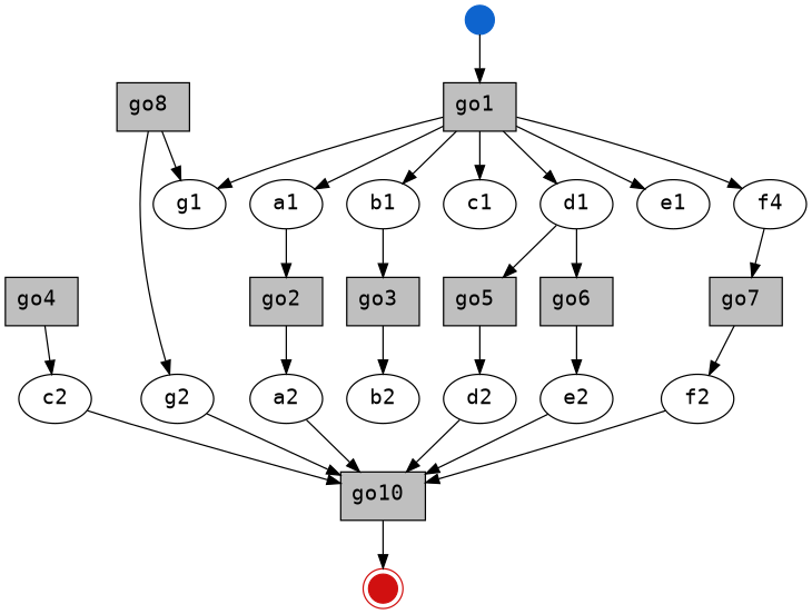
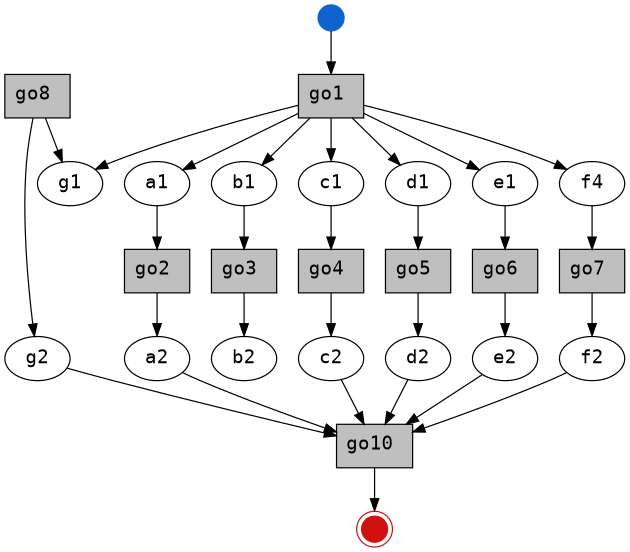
  digraph {
    fontname="DejaVu Sans Mono"
    node [color=black fillcolor=white fontname="DejaVu Sans Mono" fontsize=16 shape=ellipse style=filled]
    edge [color="#000000" fontname="DejaVu Sans Mono"]
    a1
    b1
    c1
    d1
    e1
    n6 [label=f4]
    g1
    a2
    b2
    c2
    d2
    e2
    f2
    g2
    n15 [fillcolor=gray75 label=<<FONT POINT-SIZE="16">go2</FONT><FONT POINT-SIZE="10" COLOR="blue"> </FONT>> shape=box fontsize=""]
    n16 [fillcolor=gray75 label=<<FONT POINT-SIZE="16">go3</FONT><FONT POINT-SIZE="10" COLOR="blue"> </FONT>> shape=box fontsize=""]
    n17 [fillcolor=gray75 label=<<FONT POINT-SIZE="16">go4</FONT><FONT POINT-SIZE="10" COLOR="blue"> </FONT>> shape=box fontsize=""]
    n18 [fillcolor=gray75 label=<<FONT POINT-SIZE="16">go5</FONT><FONT POINT-SIZE="10" COLOR="blue"> </FONT>> shape=box fontsize=""]
    n19 [fillcolor=gray75 label=<<FONT POINT-SIZE="16">go6</FONT><FONT POINT-SIZE="10" COLOR="blue"> </FONT>> shape=box fontsize=""]
    n20 [fillcolor=gray75 label=<<FONT POINT-SIZE="16">go7</FONT><FONT POINT-SIZE="10" COLOR="blue"> </FONT>> shape=box fontsize=""]
    n21 [fillcolor=gray75 label=<<FONT POINT-SIZE="16">go10</FONT><FONT POINT-SIZE="10" COLOR="blue"> </FONT>> shape=box fontsize=""]
    initial [color="#0e64ce" shape=point width=0.3 fillcolor="" fontsize=""]
    n23 [fillcolor=gray75 label=<<FONT POINT-SIZE="16">go1</FONT><FONT POINT-SIZE="10" COLOR="blue"> </FONT>> shape=box fontsize=""]
    terminal [color="#d11010" peripheries=2 shape=point width=0.3 fillcolor="" fontsize=""]
    n25 [fillcolor=gray75 label=<<FONT POINT-SIZE="16">go8</FONT><FONT POINT-SIZE="10" COLOR="blue"> </FONT>> shape=box fontsize=""]
    subgraph sub_1 {
      rank=same
      a1
      b1
      c1
      d1
      e1
      n6
      g1
    }
    subgraph sub_2 {
      rank=same
      a2
      b2
      c2
      d2
      e2
      f2
      g2
    }
    a1 -> n15
    b1 -> n16
+   c1 -> n17
    d1 -> n18
-   d1 -> n19
+   e1 -> n19
    n6 -> n20
    a2 -> n21
    c2 -> n21
    d2 -> n21
    e2 -> n21
    f2 -> n21
    g2 -> n21
    n15 -> a2
    n16 -> b2
    n17 -> c2
    n18 -> d2
    n19 -> e2
    n20 -> f2
    n21 -> terminal
    initial -> n23
    n23 -> a1
    n23 -> b1
    n23 -> c1
    n23 -> d1
    n23 -> e1
    n23 -> n6
    n23 -> g1
    n25 -> g1
    n25 -> g2
  }
